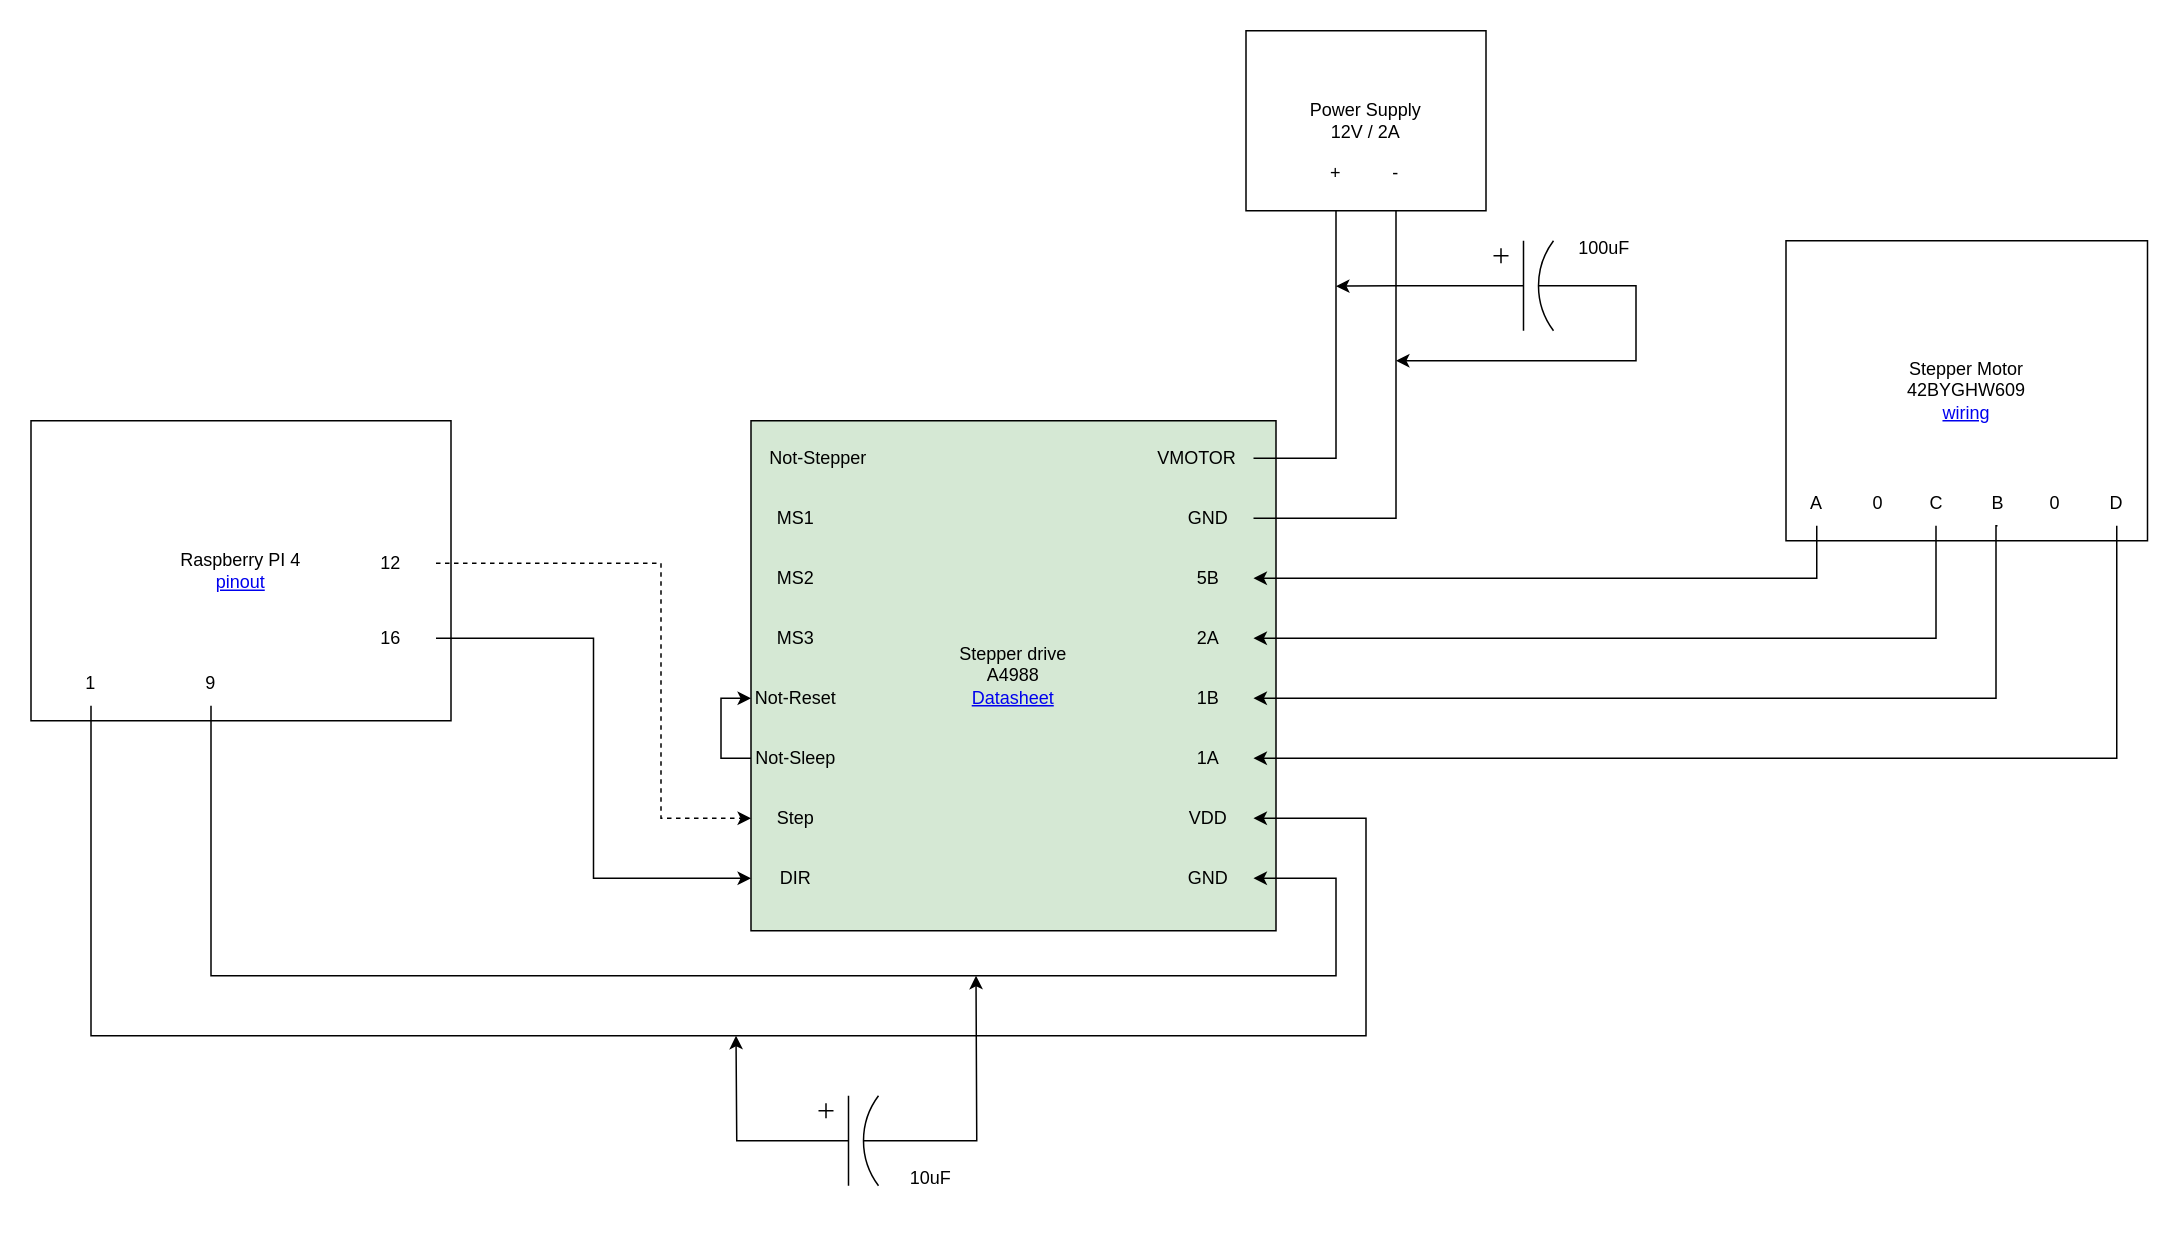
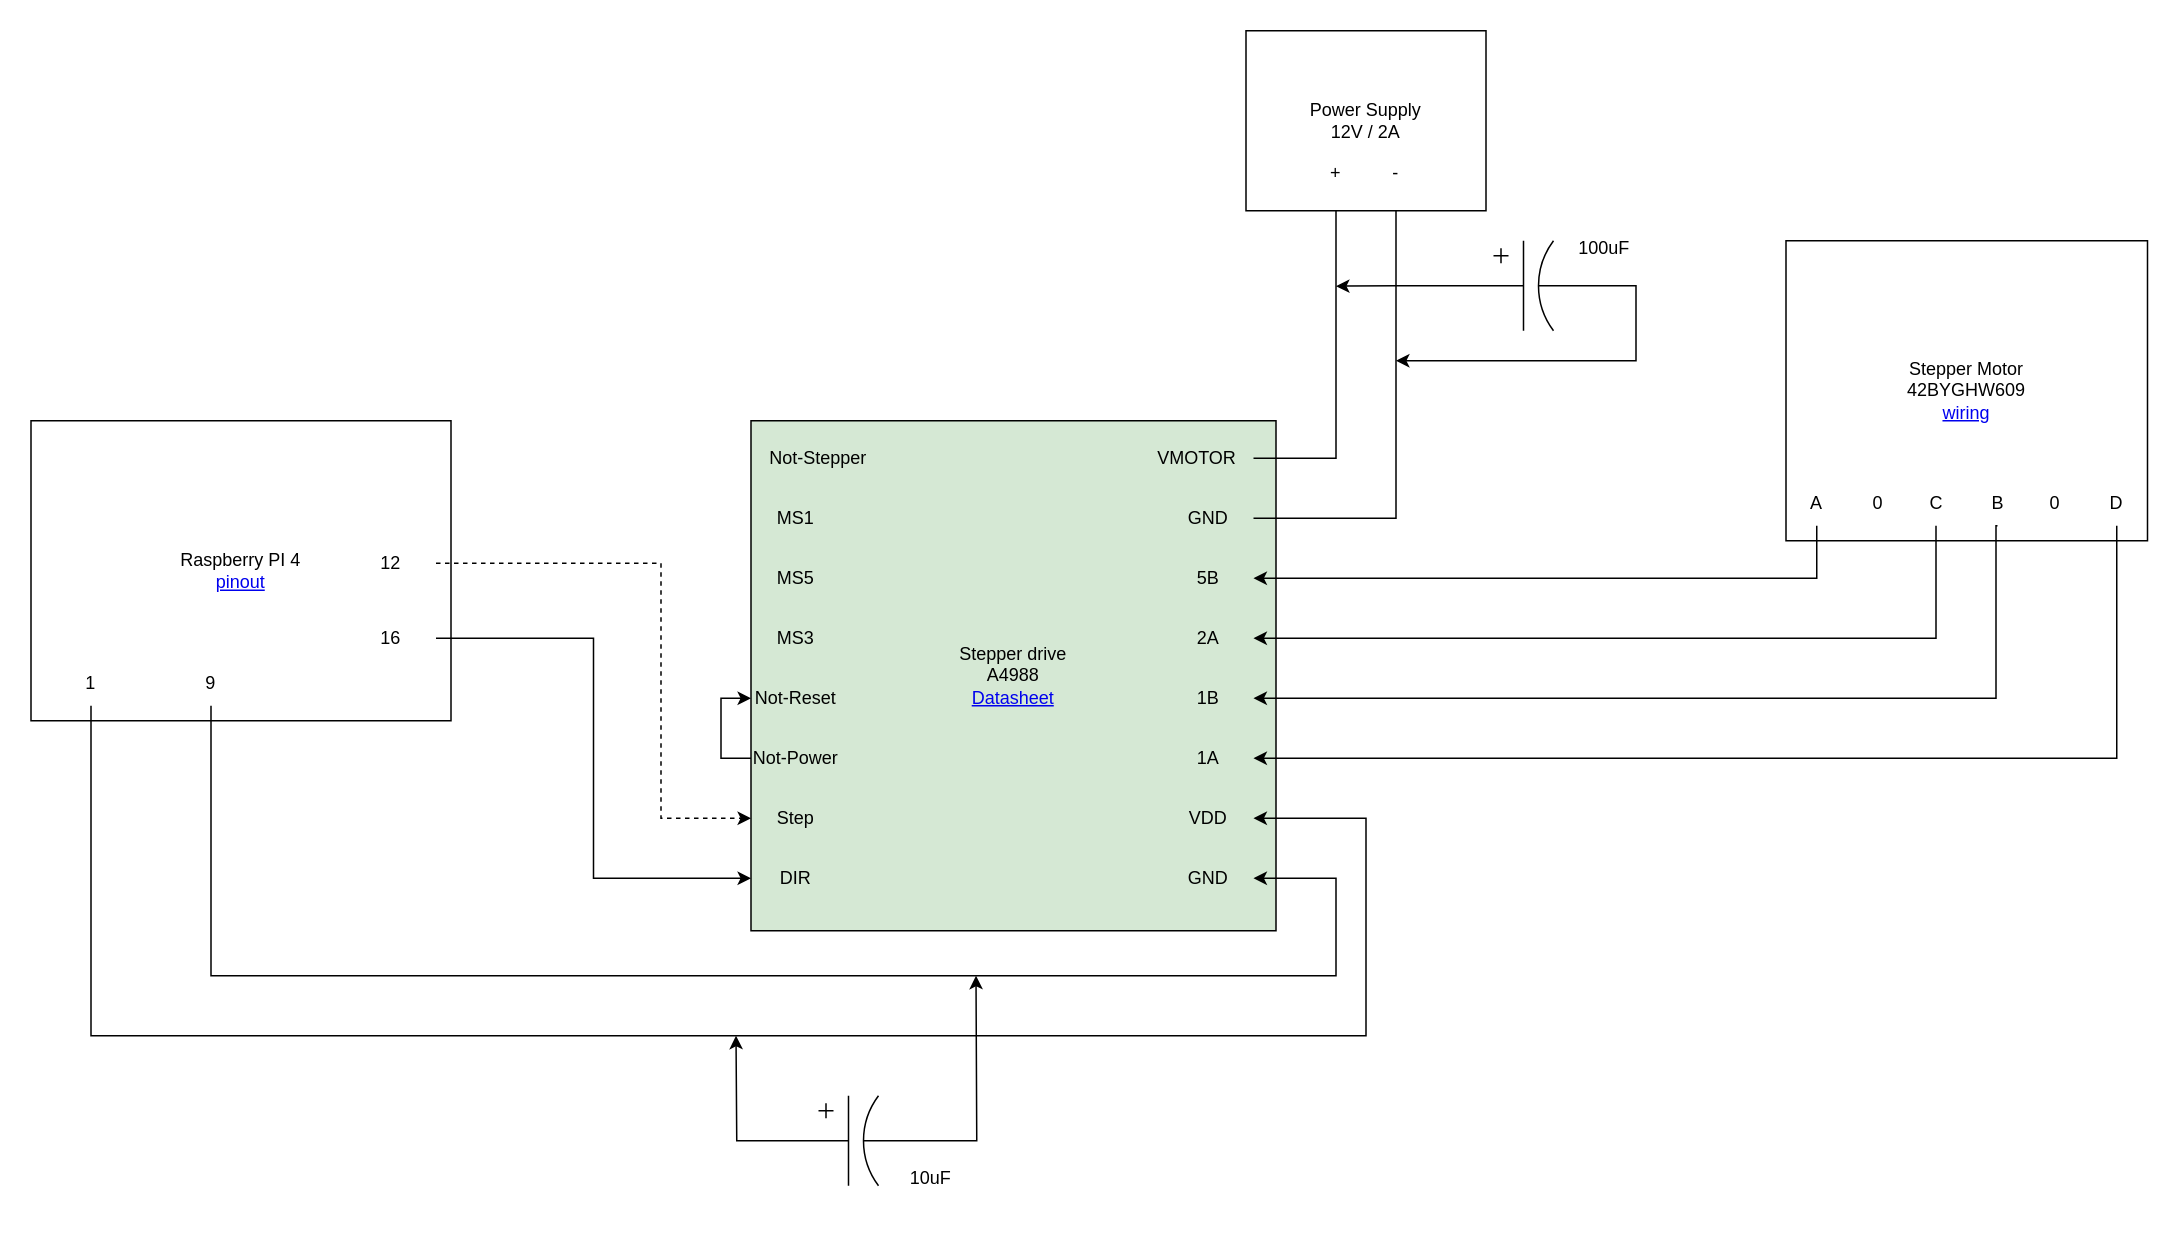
  <mxCell id="0" />
  <mxCell id="1" parent="0" />
  <mxCell id="2" value="Raspberry PI 4&lt;br&gt;&lt;a href=&quot;https://toptechboy.com/wp-content/uploads/2022/04/pinout-corrected.jpg&quot;&gt;pinout&lt;/a&gt;" style="rounded=0;whiteSpace=wrap;html=1;" vertex="1" parent="1"><mxGeometry x="20" y="280" width="280" height="200" as="geometry" /></mxCell>
  <mxCell id="3" value="Stepper drive&lt;br&gt;A4988&lt;br&gt;&lt;a href=&quot;https://www.tinytronics.nl/shop/image/data/product-614/A4988.pdf&quot;&gt;Datasheet&lt;/a&gt;" style="rounded=0;whiteSpace=wrap;html=1;fillColor=#d5e8d4;" vertex="1" parent="1"><mxGeometry x="500" y="280" width="350" height="340" as="geometry" /></mxCell>
  <mxCell id="4" value="Not-Stepper" style="text;html=1;strokeColor=none;fillColor=none;align=center;verticalAlign=middle;whiteSpace=wrap;rounded=0;" vertex="1" parent="1"><mxGeometry x="500" y="290" width="90" height="30" as="geometry" /></mxCell>
  <mxCell id="5" value="MS1" style="text;html=1;strokeColor=none;fillColor=none;align=center;verticalAlign=middle;whiteSpace=wrap;rounded=0;" vertex="1" parent="1"><mxGeometry x="500" y="330" width="60" height="30" as="geometry" /></mxCell>
- <mxCell id="6" value="MS2" style="text;html=1;strokeColor=none;fillColor=none;align=center;verticalAlign=middle;whiteSpace=wrap;rounded=0;" vertex="1" parent="1"><mxGeometry x="500" y="370" width="60" height="30" as="geometry" /></mxCell>
+ <mxCell id="6" value="MS5" style="text;html=1;strokeColor=none;fillColor=none;align=center;verticalAlign=middle;whiteSpace=wrap;rounded=0;" vertex="1" parent="1"><mxGeometry x="500" y="370" width="60" height="30" as="geometry" /></mxCell>
  <mxCell id="7" value="MS3" style="text;html=1;strokeColor=none;fillColor=none;align=center;verticalAlign=middle;whiteSpace=wrap;rounded=0;" vertex="1" parent="1"><mxGeometry x="500" y="410" width="60" height="30" as="geometry" /></mxCell>
  <mxCell id="8" value="Not-Reset" style="text;html=1;strokeColor=none;fillColor=none;align=center;verticalAlign=middle;whiteSpace=wrap;rounded=0;" vertex="1" parent="1"><mxGeometry x="500" y="450" width="60" height="30" as="geometry" /></mxCell>
  <mxCell id="9" style="edgeStyle=orthogonalEdgeStyle;rounded=0;orthogonalLoop=1;jettySize=auto;html=1;exitX=0;exitY=0.5;exitDx=0;exitDy=0;entryX=0;entryY=0.5;entryDx=0;entryDy=0;" edge="1" parent="1" source="10" target="8"><mxGeometry relative="1" as="geometry" /></mxCell>
- <mxCell id="10" value="Not-Sleep" style="text;html=1;strokeColor=none;fillColor=none;align=center;verticalAlign=middle;whiteSpace=wrap;rounded=0;" vertex="1" parent="1"><mxGeometry x="500" y="490" width="60" height="30" as="geometry" /></mxCell>
+ <mxCell id="10" value="Not-Power" style="text;html=1;strokeColor=none;fillColor=none;align=center;verticalAlign=middle;whiteSpace=wrap;rounded=0;" vertex="1" parent="1"><mxGeometry x="500" y="490" width="60" height="30" as="geometry" /></mxCell>
  <mxCell id="11" value="Step" style="text;html=1;strokeColor=none;fillColor=none;align=center;verticalAlign=middle;whiteSpace=wrap;rounded=0;" vertex="1" parent="1"><mxGeometry x="500" y="530" width="60" height="30" as="geometry" /></mxCell>
  <mxCell id="12" value="DIR" style="text;html=1;strokeColor=none;fillColor=none;align=center;verticalAlign=middle;whiteSpace=wrap;rounded=0;" vertex="1" parent="1"><mxGeometry x="500" y="570" width="60" height="30" as="geometry" /></mxCell>
  <mxCell id="13" style="edgeStyle=orthogonalEdgeStyle;rounded=0;orthogonalLoop=1;jettySize=auto;html=1;exitX=1;exitY=0.5;exitDx=0;exitDy=0;entryX=0.5;entryY=1;entryDx=0;entryDy=0;" edge="1" parent="1" source="14" target="35"><mxGeometry relative="1" as="geometry" /></mxCell>
  <mxCell id="14" value="VMOTOR" style="text;html=1;strokeColor=none;fillColor=none;align=center;verticalAlign=middle;whiteSpace=wrap;rounded=0;" vertex="1" parent="1"><mxGeometry x="760" y="290" width="75" height="30" as="geometry" /></mxCell>
  <mxCell id="15" style="edgeStyle=orthogonalEdgeStyle;rounded=0;orthogonalLoop=1;jettySize=auto;html=1;exitX=1;exitY=0.5;exitDx=0;exitDy=0;entryX=0.5;entryY=1;entryDx=0;entryDy=0;" edge="1" parent="1" source="16" target="36"><mxGeometry relative="1" as="geometry"><Array as="points"><mxPoint x="930" y="345" /></Array></mxGeometry></mxCell>
  <mxCell id="16" value="GND" style="text;html=1;strokeColor=none;fillColor=none;align=center;verticalAlign=middle;whiteSpace=wrap;rounded=0;" vertex="1" parent="1"><mxGeometry x="775" y="330" width="60" height="30" as="geometry" /></mxCell>
  <mxCell id="17" value="5B" style="text;html=1;strokeColor=none;fillColor=none;align=center;verticalAlign=middle;whiteSpace=wrap;rounded=0;" vertex="1" parent="1"><mxGeometry x="775" y="370" width="60" height="30" as="geometry" /></mxCell>
  <mxCell id="18" value="2A" style="text;html=1;strokeColor=none;fillColor=none;align=center;verticalAlign=middle;whiteSpace=wrap;rounded=0;" vertex="1" parent="1"><mxGeometry x="775" y="410" width="60" height="30" as="geometry" /></mxCell>
  <mxCell id="19" value="1B" style="text;html=1;strokeColor=none;fillColor=none;align=center;verticalAlign=middle;whiteSpace=wrap;rounded=0;" vertex="1" parent="1"><mxGeometry x="775" y="450" width="60" height="30" as="geometry" /></mxCell>
  <mxCell id="20" value="1A" style="text;html=1;strokeColor=none;fillColor=none;align=center;verticalAlign=middle;whiteSpace=wrap;rounded=0;" vertex="1" parent="1"><mxGeometry x="775" y="490" width="60" height="30" as="geometry" /></mxCell>
  <mxCell id="21" value="GND" style="text;html=1;strokeColor=none;fillColor=none;align=center;verticalAlign=middle;whiteSpace=wrap;rounded=0;" vertex="1" parent="1"><mxGeometry x="775" y="570" width="60" height="30" as="geometry" /></mxCell>
  <mxCell id="22" value="VDD" style="text;html=1;strokeColor=none;fillColor=none;align=center;verticalAlign=middle;whiteSpace=wrap;rounded=0;" vertex="1" parent="1"><mxGeometry x="775" y="530" width="60" height="30" as="geometry" /></mxCell>
  <mxCell id="23" value="Stepper Motor&lt;br&gt;42BYGHW609&lt;br&gt;&lt;a href=&quot;https://github.com/m44rten1/draw.io/blob/23ad01225e49f5b1e74cf2c0ca69371e53874bfc/image.png&quot;&gt;wiring&lt;/a&gt;" style="rounded=0;whiteSpace=wrap;html=1;" vertex="1" parent="1"><mxGeometry x="1190" y="160" width="241" height="200" as="geometry" /></mxCell>
  <mxCell id="24" style="edgeStyle=orthogonalEdgeStyle;rounded=0;orthogonalLoop=1;jettySize=auto;html=1;exitX=0.5;exitY=1;exitDx=0;exitDy=0;entryX=1;entryY=0.5;entryDx=0;entryDy=0;" edge="1" parent="1" source="25" target="17"><mxGeometry relative="1" as="geometry" /></mxCell>
  <mxCell id="25" value="A" style="text;html=1;strokeColor=none;fillColor=none;align=center;verticalAlign=middle;whiteSpace=wrap;rounded=0;" vertex="1" parent="1"><mxGeometry x="1190" y="320" width="41" height="30" as="geometry" /></mxCell>
  <mxCell id="26" value="0" style="text;html=1;strokeColor=none;fillColor=none;align=center;verticalAlign=middle;whiteSpace=wrap;rounded=0;" vertex="1" parent="1"><mxGeometry x="1231" y="320" width="41" height="30" as="geometry" /></mxCell>
  <mxCell id="27" style="edgeStyle=orthogonalEdgeStyle;rounded=0;orthogonalLoop=1;jettySize=auto;html=1;exitX=0.5;exitY=1;exitDx=0;exitDy=0;entryX=1;entryY=0.5;entryDx=0;entryDy=0;" edge="1" parent="1" source="28" target="18"><mxGeometry relative="1" as="geometry"><Array as="points"><mxPoint x="1290" y="425" /></Array></mxGeometry></mxCell>
  <mxCell id="28" value="C" style="text;html=1;strokeColor=none;fillColor=none;align=center;verticalAlign=middle;whiteSpace=wrap;rounded=0;" vertex="1" parent="1"><mxGeometry x="1269.5" y="320" width="41" height="30" as="geometry" /></mxCell>
  <mxCell id="29" style="edgeStyle=orthogonalEdgeStyle;rounded=0;orthogonalLoop=1;jettySize=auto;html=1;exitX=0.5;exitY=1;exitDx=0;exitDy=0;entryX=1;entryY=0.5;entryDx=0;entryDy=0;" edge="1" parent="1" source="30" target="19"><mxGeometry relative="1" as="geometry"><Array as="points"><mxPoint x="1330" y="350" /><mxPoint x="1330" y="465" /></Array></mxGeometry></mxCell>
  <mxCell id="30" value="B" style="text;html=1;strokeColor=none;fillColor=none;align=center;verticalAlign=middle;whiteSpace=wrap;rounded=0;" vertex="1" parent="1"><mxGeometry x="1310.5" y="320" width="41" height="30" as="geometry" /></mxCell>
  <mxCell id="31" value="0" style="text;html=1;strokeColor=none;fillColor=none;align=center;verticalAlign=middle;whiteSpace=wrap;rounded=0;" vertex="1" parent="1"><mxGeometry x="1349" y="320" width="41" height="30" as="geometry" /></mxCell>
  <mxCell id="32" style="edgeStyle=orthogonalEdgeStyle;rounded=0;orthogonalLoop=1;jettySize=auto;html=1;exitX=0.5;exitY=1;exitDx=0;exitDy=0;entryX=1;entryY=0.5;entryDx=0;entryDy=0;" edge="1" parent="1" source="33" target="20"><mxGeometry relative="1" as="geometry"><Array as="points"><mxPoint x="1411" y="505" /></Array></mxGeometry></mxCell>
  <mxCell id="33" value="D" style="text;html=1;strokeColor=none;fillColor=none;align=center;verticalAlign=middle;whiteSpace=wrap;rounded=0;" vertex="1" parent="1"><mxGeometry x="1390" y="320" width="41" height="30" as="geometry" /></mxCell>
  <mxCell id="34" value="Power Supply&lt;br&gt;12V / 2A" style="rounded=0;whiteSpace=wrap;html=1;" vertex="1" parent="1"><mxGeometry x="830" y="20" width="160" height="120" as="geometry" /></mxCell>
  <mxCell id="35" value="+" style="text;html=1;strokeColor=none;fillColor=none;align=center;verticalAlign=middle;whiteSpace=wrap;rounded=0;" vertex="1" parent="1"><mxGeometry x="870" y="100" width="40" height="30" as="geometry" /></mxCell>
  <mxCell id="36" value="-" style="text;html=1;strokeColor=none;fillColor=none;align=center;verticalAlign=middle;whiteSpace=wrap;rounded=0;" vertex="1" parent="1"><mxGeometry x="910" y="100" width="40" height="30" as="geometry" /></mxCell>
  <mxCell id="37" style="edgeStyle=orthogonalEdgeStyle;rounded=0;orthogonalLoop=1;jettySize=auto;html=1;exitX=0;exitY=0.5;exitDx=0;exitDy=0;exitPerimeter=0;" edge="1" parent="1" source="39"><mxGeometry relative="1" as="geometry"><mxPoint x="890" y="190.286" as="targetPoint" /></mxGeometry></mxCell>
  <mxCell id="38" style="edgeStyle=orthogonalEdgeStyle;rounded=0;orthogonalLoop=1;jettySize=auto;html=1;exitX=1;exitY=0.5;exitDx=0;exitDy=0;exitPerimeter=0;" edge="1" parent="1" source="39"><mxGeometry relative="1" as="geometry"><mxPoint x="930" y="240" as="targetPoint" /><Array as="points"><mxPoint x="1090" y="190" /><mxPoint x="1090" y="240" /></Array></mxGeometry></mxCell>
  <mxCell id="39" value="" style="pointerEvents=1;verticalLabelPosition=bottom;shadow=0;dashed=0;align=center;html=1;verticalAlign=top;shape=mxgraph.electrical.capacitors.capacitor_3;" vertex="1" parent="1"><mxGeometry x="970" y="160" width="100" height="60" as="geometry" /></mxCell>
  <mxCell id="40" value="100uF" style="text;html=1;strokeColor=none;fillColor=none;align=center;verticalAlign=middle;whiteSpace=wrap;rounded=0;" vertex="1" parent="1"><mxGeometry x="1038.5" y="150" width="60" height="30" as="geometry" /></mxCell>
  <mxCell id="41" style="edgeStyle=orthogonalEdgeStyle;rounded=0;orthogonalLoop=1;jettySize=auto;html=1;exitX=1;exitY=0.5;exitDx=0;exitDy=0;entryX=0;entryY=0.5;entryDx=0;entryDy=0;dashed=1;" edge="1" parent="1" source="42" target="11"><mxGeometry relative="1" as="geometry"><Array as="points"><mxPoint x="440" y="375" /><mxPoint x="440" y="545" /></Array></mxGeometry></mxCell>
  <mxCell id="42" value="12" style="text;html=1;strokeColor=none;fillColor=none;align=center;verticalAlign=middle;whiteSpace=wrap;rounded=0;" vertex="1" parent="1"><mxGeometry x="230" y="360" width="60" height="30" as="geometry" /></mxCell>
  <mxCell id="43" style="edgeStyle=orthogonalEdgeStyle;rounded=0;orthogonalLoop=1;jettySize=auto;html=1;exitX=1;exitY=0.5;exitDx=0;exitDy=0;entryX=0;entryY=0.5;entryDx=0;entryDy=0;" edge="1" parent="1" source="44" target="12"><mxGeometry relative="1" as="geometry" /></mxCell>
  <mxCell id="44" value="16" style="text;html=1;strokeColor=none;fillColor=none;align=center;verticalAlign=middle;whiteSpace=wrap;rounded=0;" vertex="1" parent="1"><mxGeometry x="230" y="410" width="60" height="30" as="geometry" /></mxCell>
  <mxCell id="45" style="edgeStyle=orthogonalEdgeStyle;rounded=0;orthogonalLoop=1;jettySize=auto;html=1;exitX=0.5;exitY=1;exitDx=0;exitDy=0;entryX=1;entryY=0.5;entryDx=0;entryDy=0;" edge="1" parent="1" source="46" target="22"><mxGeometry relative="1" as="geometry"><Array as="points"><mxPoint x="60" y="690" /><mxPoint x="910" y="690" /><mxPoint x="910" y="545" /></Array></mxGeometry></mxCell>
  <mxCell id="46" value="1" style="text;html=1;strokeColor=none;fillColor=none;align=center;verticalAlign=middle;whiteSpace=wrap;rounded=0;" vertex="1" parent="1"><mxGeometry x="30" y="440" width="60" height="30" as="geometry" /></mxCell>
  <mxCell id="47" style="edgeStyle=orthogonalEdgeStyle;rounded=0;orthogonalLoop=1;jettySize=auto;html=1;exitX=0.5;exitY=1;exitDx=0;exitDy=0;entryX=1;entryY=0.5;entryDx=0;entryDy=0;" edge="1" parent="1" source="48" target="21"><mxGeometry relative="1" as="geometry"><Array as="points"><mxPoint x="140" y="650" /><mxPoint x="890" y="650" /><mxPoint x="890" y="585" /></Array></mxGeometry></mxCell>
  <mxCell id="48" value="9" style="text;html=1;strokeColor=none;fillColor=none;align=center;verticalAlign=middle;whiteSpace=wrap;rounded=0;" vertex="1" parent="1"><mxGeometry x="110" y="440" width="60" height="30" as="geometry" /></mxCell>
  <mxCell id="49" style="edgeStyle=orthogonalEdgeStyle;rounded=0;orthogonalLoop=1;jettySize=auto;html=1;exitX=0;exitY=0.5;exitDx=0;exitDy=0;exitPerimeter=0;" edge="1" parent="1" source="51"><mxGeometry relative="1" as="geometry"><mxPoint x="490" y="690" as="targetPoint" /></mxGeometry></mxCell>
  <mxCell id="50" style="edgeStyle=orthogonalEdgeStyle;rounded=0;orthogonalLoop=1;jettySize=auto;html=1;exitX=1;exitY=0.5;exitDx=0;exitDy=0;exitPerimeter=0;" edge="1" parent="1" source="51"><mxGeometry relative="1" as="geometry"><mxPoint x="650" y="650" as="targetPoint" /></mxGeometry></mxCell>
  <mxCell id="51" value="" style="pointerEvents=1;verticalLabelPosition=bottom;shadow=0;dashed=0;align=center;html=1;verticalAlign=top;shape=mxgraph.electrical.capacitors.capacitor_3;" vertex="1" parent="1"><mxGeometry x="520" y="730" width="100" height="60" as="geometry" /></mxCell>
  <mxCell id="52" value="10uF" style="text;html=1;strokeColor=none;fillColor=none;align=center;verticalAlign=middle;whiteSpace=wrap;rounded=0;" vertex="1" parent="1"><mxGeometry x="590" y="770" width="60" height="30" as="geometry" /></mxCell>
